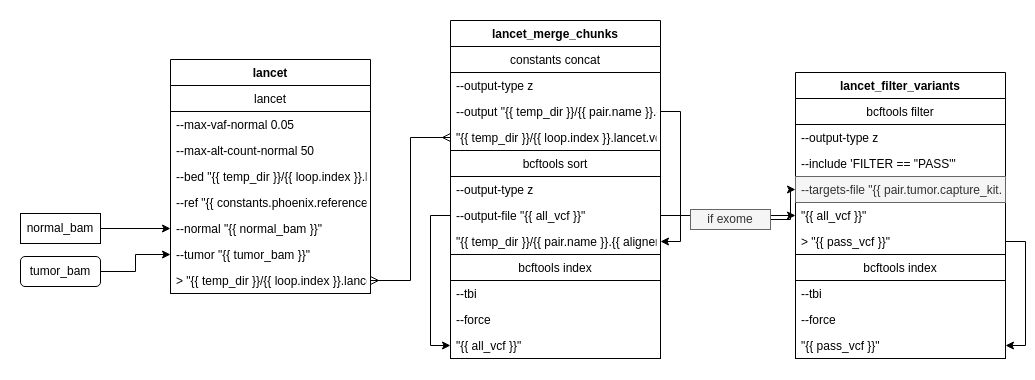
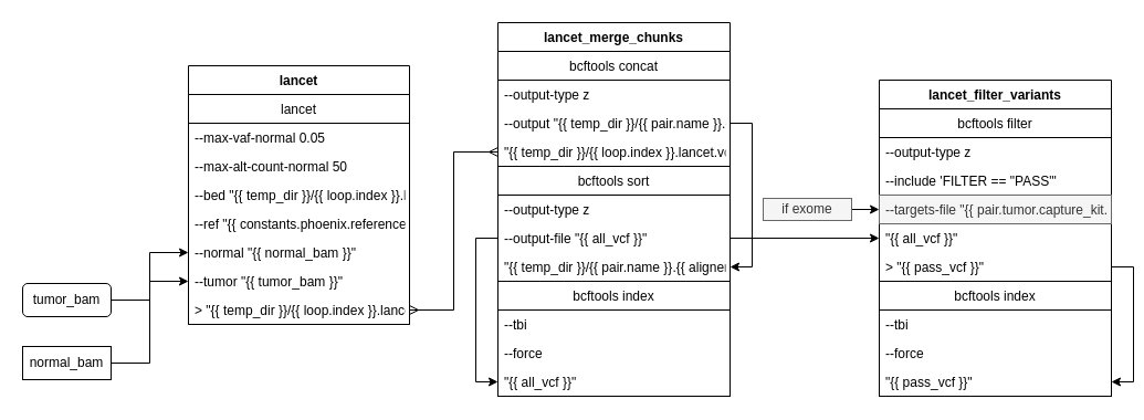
  <mxCell id="0" />
  <mxCell id="1" parent="0" />
  <mxCell id="2" style="edgeStyle=orthogonalEdgeStyle;rounded=0;orthogonalLoop=1;jettySize=auto;html=1;exitX=1;exitY=0.5;exitDx=0;exitDy=0;entryX=0;entryY=0.5;entryDx=0;entryDy=0;" edge="1" parent="1" source="3" target="12"><mxGeometry relative="1" as="geometry" /></mxCell>
- <mxCell id="3" value="normal_bam" style="whiteSpace=wrap;html=1;" vertex="1" parent="1"><mxGeometry x="20" y="213" width="80" height="30" as="geometry" /></mxCell>
+ <mxCell id="3" value="normal_bam" style="whiteSpace=wrap;html=1;" vertex="1" parent="1"><mxGeometry x="20" y="313" width="80" height="30" as="geometry" /></mxCell>
  <mxCell id="4" style="edgeStyle=orthogonalEdgeStyle;rounded=0;orthogonalLoop=1;jettySize=auto;html=1;exitX=1;exitY=0.5;exitDx=0;exitDy=0;entryX=0;entryY=0.5;entryDx=0;entryDy=0;" edge="1" parent="1" source="5" target="13"><mxGeometry relative="1" as="geometry" /></mxCell>
  <mxCell id="5" value="tumor_bam" style="whiteSpace=wrap;html=1;rounded=1;" vertex="1" parent="1"><mxGeometry x="20" y="256" width="80" height="30" as="geometry" /></mxCell>
  <mxCell id="6" value="lancet" style="swimlane;fontStyle=1;childLayout=stackLayout;horizontal=1;startSize=26;fillColor=none;horizontalStack=0;resizeParent=1;resizeParentMax=0;resizeLast=0;collapsible=1;marginBottom=0;direction=east;" vertex="1" parent="1"><mxGeometry x="170" y="59" width="200" height="234" as="geometry"><mxRectangle x="270" y="344" width="90" height="26" as="alternateBounds" /></mxGeometry></mxCell>
  <mxCell id="7" value="lancet" style="swimlane;fontStyle=0;childLayout=stackLayout;horizontal=1;startSize=26;fillColor=none;horizontalStack=0;resizeParent=1;resizeParentMax=0;resizeLast=0;collapsible=1;marginBottom=0;" vertex="1" parent="6"><mxGeometry y="26" width="200" height="208" as="geometry" /></mxCell>
  <mxCell id="8" value="--max-vaf-normal 0.05" style="text;strokeColor=none;fillColor=none;align=left;verticalAlign=top;spacingLeft=4;spacingRight=4;overflow=hidden;rotatable=0;points=[[0,0.5],[1,0.5]];portConstraint=eastwest;" vertex="1" parent="7"><mxGeometry y="26" width="200" height="26" as="geometry" /></mxCell>
  <mxCell id="9" value="--max-alt-count-normal 50" style="text;strokeColor=none;fillColor=none;align=left;verticalAlign=top;spacingLeft=4;spacingRight=4;overflow=hidden;rotatable=0;points=[[0,0.5],[1,0.5]];portConstraint=eastwest;" vertex="1" parent="7"><mxGeometry y="52" width="200" height="26" as="geometry" /></mxCell>
  <mxCell id="10" value="--bed &quot;{{ temp_dir }}/{{ loop.index }}.bed&quot;" style="text;align=left;verticalAlign=top;spacingLeft=4;spacingRight=4;overflow=hidden;rotatable=0;points=[[0,0.5],[1,0.5]];portConstraint=eastwest;" vertex="1" parent="7"><mxGeometry y="78" width="200" height="26" as="geometry" /></mxCell>
  <mxCell id="11" value="--ref &quot;{{ constants.phoenix.reference_fasta }}&quot;" style="text;strokeColor=none;fillColor=none;align=left;verticalAlign=top;spacingLeft=4;spacingRight=4;overflow=hidden;rotatable=0;points=[[0,0.5],[1,0.5]];portConstraint=eastwest;" vertex="1" parent="7"><mxGeometry y="104" width="200" height="26" as="geometry" /></mxCell>
  <mxCell id="12" value="--normal &quot;{{ normal_bam }}&quot;" style="text;strokeColor=none;fillColor=none;align=left;verticalAlign=top;spacingLeft=4;spacingRight=4;overflow=hidden;rotatable=0;points=[[0,0.5],[1,0.5]];portConstraint=eastwest;" vertex="1" parent="7"><mxGeometry y="130" width="200" height="26" as="geometry" /></mxCell>
  <mxCell id="13" value="--tumor &quot;{{ tumor_bam }}&quot;" style="text;strokeColor=none;fillColor=none;align=left;verticalAlign=top;spacingLeft=4;spacingRight=4;overflow=hidden;rotatable=0;points=[[0,0.5],[1,0.5]];portConstraint=eastwest;" vertex="1" parent="7"><mxGeometry y="156" width="200" height="26" as="geometry" /></mxCell>
  <mxCell id="14" value="&gt; &quot;{{ temp_dir }}/{{ loop.index }}.lancet-uns.vcf&quot;" style="text;strokeColor=none;fillColor=none;align=left;verticalAlign=top;spacingLeft=4;spacingRight=4;overflow=hidden;rotatable=0;points=[[0,0.5],[1,0.5]];portConstraint=eastwest;" vertex="1" parent="7"><mxGeometry y="182" width="200" height="26" as="geometry" /></mxCell>
  <mxCell id="15" value="lancet_merge_chunks" style="swimlane;fontStyle=1;childLayout=stackLayout;horizontal=1;startSize=26;fillColor=none;horizontalStack=0;resizeParent=1;resizeParentMax=0;resizeLast=0;collapsible=1;marginBottom=0;direction=east;" vertex="1" parent="1"><mxGeometry x="450" y="20" width="210" height="338" as="geometry"><mxRectangle x="270" y="344" width="90" height="26" as="alternateBounds" /></mxGeometry></mxCell>
- <mxCell id="16" value="constants concat" style="swimlane;fontStyle=0;childLayout=stackLayout;horizontal=1;startSize=26;horizontalStack=0;resizeParent=1;resizeParentMax=0;resizeLast=0;collapsible=1;marginBottom=0;" vertex="1" parent="15"><mxGeometry y="26" width="210" height="312" as="geometry" /></mxCell>
+ <mxCell id="16" value="bcftools concat" style="swimlane;fontStyle=0;childLayout=stackLayout;horizontal=1;startSize=26;horizontalStack=0;resizeParent=1;resizeParentMax=0;resizeLast=0;collapsible=1;marginBottom=0;" vertex="1" parent="15"><mxGeometry y="26" width="210" height="312" as="geometry" /></mxCell>
  <mxCell id="17" value="--output-type z" style="text;strokeColor=none;fillColor=none;align=left;verticalAlign=top;spacingLeft=4;spacingRight=4;overflow=hidden;rotatable=0;points=[[0,0.5],[1,0.5]];portConstraint=eastwest;" vertex="1" parent="16"><mxGeometry y="26" width="210" height="26" as="geometry" /></mxCell>
  <mxCell id="18" style="edgeStyle=orthogonalEdgeStyle;rounded=0;orthogonalLoop=1;jettySize=auto;html=1;exitX=1;exitY=0.5;exitDx=0;exitDy=0;entryX=1;entryY=0.5;entryDx=0;entryDy=0;startArrow=none;startFill=0;endArrow=classic;endFill=1;" edge="1" parent="16" source="19" target="25"><mxGeometry relative="1" as="geometry"><Array as="points"><mxPoint x="230" y="65" /><mxPoint x="230" y="195" /></Array></mxGeometry></mxCell>
  <mxCell id="19" value="--output &quot;{{ temp_dir }}/{{ pair.name }}.{{ aligner }}.lancet.all.uns.vcf.gz&quot;" style="text;strokeColor=none;fillColor=none;align=left;verticalAlign=top;spacingLeft=4;spacingRight=4;overflow=hidden;rotatable=0;points=[[0,0.5],[1,0.5]];portConstraint=eastwest;" vertex="1" parent="16"><mxGeometry y="52" width="210" height="26" as="geometry" /></mxCell>
  <mxCell id="20" value="&quot;{{ temp_dir }}/{{ loop.index }}.lancet.vcf&quot;" style="text;strokeColor=none;fillColor=none;align=left;verticalAlign=top;spacingLeft=4;spacingRight=4;overflow=hidden;rotatable=0;points=[[0,0.5],[1,0.5]];portConstraint=eastwest;" vertex="1" parent="16"><mxGeometry y="78" width="210" height="26" as="geometry" /></mxCell>
  <mxCell id="21" value="bcftools sort" style="swimlane;fontStyle=0;childLayout=stackLayout;horizontal=1;startSize=26;fillColor=none;horizontalStack=0;resizeParent=1;resizeParentMax=0;resizeLast=0;collapsible=1;marginBottom=0;" vertex="1" parent="16"><mxGeometry y="104" width="210" height="208" as="geometry" /></mxCell>
  <mxCell id="22" value="--output-type z" style="text;strokeColor=none;fillColor=none;align=left;verticalAlign=top;spacingLeft=4;spacingRight=4;overflow=hidden;rotatable=0;points=[[0,0.5],[1,0.5]];portConstraint=eastwest;" vertex="1" parent="21"><mxGeometry y="26" width="210" height="26" as="geometry" /></mxCell>
  <mxCell id="23" style="edgeStyle=orthogonalEdgeStyle;rounded=0;orthogonalLoop=1;jettySize=auto;html=1;exitX=0;exitY=0.5;exitDx=0;exitDy=0;entryX=0;entryY=0.5;entryDx=0;entryDy=0;startArrow=none;startFill=0;endArrow=classic;endFill=1;" edge="1" parent="21" source="24" target="29"><mxGeometry relative="1" as="geometry" /></mxCell>
  <mxCell id="24" value="--output-file &quot;{{ all_vcf }}&quot;" style="text;strokeColor=none;fillColor=none;align=left;verticalAlign=top;spacingLeft=4;spacingRight=4;overflow=hidden;rotatable=0;points=[[0,0.5],[1,0.5]];portConstraint=eastwest;" vertex="1" parent="21"><mxGeometry y="52" width="210" height="26" as="geometry" /></mxCell>
  <mxCell id="25" value="&quot;{{ temp_dir }}/{{ pair.name }}.{{ aligner }}.lancet.all.uns.vcf.gz&quot;" style="text;strokeColor=none;fillColor=none;align=left;verticalAlign=top;spacingLeft=4;spacingRight=4;overflow=hidden;rotatable=0;points=[[0,0.5],[1,0.5]];portConstraint=eastwest;" vertex="1" parent="21"><mxGeometry y="78" width="210" height="26" as="geometry" /></mxCell>
  <mxCell id="26" value="bcftools index" style="swimlane;fontStyle=0;childLayout=stackLayout;horizontal=1;startSize=26;fillColor=none;horizontalStack=0;resizeParent=1;resizeParentMax=0;resizeLast=0;collapsible=1;marginBottom=0;" vertex="1" parent="21"><mxGeometry y="104" width="210" height="104" as="geometry" /></mxCell>
  <mxCell id="27" value="--tbi" style="text;strokeColor=none;fillColor=none;align=left;verticalAlign=top;spacingLeft=4;spacingRight=4;overflow=hidden;rotatable=0;points=[[0,0.5],[1,0.5]];portConstraint=eastwest;" vertex="1" parent="26"><mxGeometry y="26" width="210" height="26" as="geometry" /></mxCell>
  <mxCell id="28" value="--force" style="text;strokeColor=none;fillColor=none;align=left;verticalAlign=top;spacingLeft=4;spacingRight=4;overflow=hidden;rotatable=0;points=[[0,0.5],[1,0.5]];portConstraint=eastwest;" vertex="1" parent="26"><mxGeometry y="52" width="210" height="26" as="geometry" /></mxCell>
  <mxCell id="29" value="&quot;{{ all_vcf }}&quot;" style="text;strokeColor=none;fillColor=none;align=left;verticalAlign=top;spacingLeft=4;spacingRight=4;overflow=hidden;rotatable=0;points=[[0,0.5],[1,0.5]];portConstraint=eastwest;" vertex="1" parent="26"><mxGeometry y="78" width="210" height="26" as="geometry" /></mxCell>
  <mxCell id="30" value="lancet_filter_variants" style="swimlane;fontStyle=1;childLayout=stackLayout;horizontal=1;startSize=26;fillColor=none;horizontalStack=0;resizeParent=1;resizeParentMax=0;resizeLast=0;collapsible=1;marginBottom=0;direction=east;" vertex="1" parent="1"><mxGeometry x="795" y="72" width="210" height="286" as="geometry"><mxRectangle x="270" y="344" width="90" height="26" as="alternateBounds" /></mxGeometry></mxCell>
  <mxCell id="31" value="bcftools filter" style="swimlane;fontStyle=0;childLayout=stackLayout;horizontal=1;startSize=26;fillColor=none;horizontalStack=0;resizeParent=1;resizeParentMax=0;resizeLast=0;collapsible=1;marginBottom=0;" vertex="1" parent="30"><mxGeometry y="26" width="210" height="260" as="geometry" /></mxCell>
  <mxCell id="32" value="--output-type z" style="text;strokeColor=none;fillColor=none;align=left;verticalAlign=top;spacingLeft=4;spacingRight=4;overflow=hidden;rotatable=0;points=[[0,0.5],[1,0.5]];portConstraint=eastwest;" vertex="1" parent="31"><mxGeometry y="26" width="210" height="26" as="geometry" /></mxCell>
  <mxCell id="33" value="--include 'FILTER == &quot;PASS&quot;'" style="text;strokeColor=none;fillColor=none;align=left;verticalAlign=top;spacingLeft=4;spacingRight=4;overflow=hidden;rotatable=0;points=[[0,0.5],[1,0.5]];portConstraint=eastwest;" vertex="1" parent="31"><mxGeometry y="52" width="210" height="26" as="geometry" /></mxCell>
  <mxCell id="34" value="--targets-file &quot;{{ pair.tumor.capture_kit.extended_bed }}&quot;" style="text;fillColor=#f5f5f5;align=left;verticalAlign=top;spacingLeft=4;spacingRight=4;overflow=hidden;rotatable=0;points=[[0,0.5],[1,0.5]];portConstraint=eastwest;fontColor=#333333;strokeColor=#666666;" vertex="1" parent="31"><mxGeometry y="78" width="210" height="26" as="geometry" /></mxCell>
  <mxCell id="35" value="&quot;{{ all_vcf }}&quot;" style="text;strokeColor=none;fillColor=none;align=left;verticalAlign=top;spacingLeft=4;spacingRight=4;overflow=hidden;rotatable=0;points=[[0,0.5],[1,0.5]];portConstraint=eastwest;" vertex="1" parent="31"><mxGeometry y="104" width="210" height="26" as="geometry" /></mxCell>
  <mxCell id="36" style="edgeStyle=orthogonalEdgeStyle;rounded=0;orthogonalLoop=1;jettySize=auto;html=1;exitX=1;exitY=0.5;exitDx=0;exitDy=0;entryX=1;entryY=0.5;entryDx=0;entryDy=0;startArrow=none;startFill=0;endArrow=classic;endFill=1;" edge="1" parent="31" source="37" target="41"><mxGeometry relative="1" as="geometry" /></mxCell>
  <mxCell id="37" value="&gt; &quot;{{ pass_vcf }}&quot;" style="text;strokeColor=none;fillColor=none;align=left;verticalAlign=top;spacingLeft=4;spacingRight=4;overflow=hidden;rotatable=0;points=[[0,0.5],[1,0.5]];portConstraint=eastwest;" vertex="1" parent="31"><mxGeometry y="130" width="210" height="26" as="geometry" /></mxCell>
  <mxCell id="38" value="bcftools index" style="swimlane;fontStyle=0;childLayout=stackLayout;horizontal=1;startSize=26;fillColor=none;horizontalStack=0;resizeParent=1;resizeParentMax=0;resizeLast=0;collapsible=1;marginBottom=0;" vertex="1" parent="31"><mxGeometry y="156" width="210" height="104" as="geometry" /></mxCell>
  <mxCell id="39" value="--tbi" style="text;strokeColor=none;fillColor=none;align=left;verticalAlign=top;spacingLeft=4;spacingRight=4;overflow=hidden;rotatable=0;points=[[0,0.5],[1,0.5]];portConstraint=eastwest;" vertex="1" parent="38"><mxGeometry y="26" width="210" height="26" as="geometry" /></mxCell>
  <mxCell id="40" value="--force" style="text;strokeColor=none;fillColor=none;align=left;verticalAlign=top;spacingLeft=4;spacingRight=4;overflow=hidden;rotatable=0;points=[[0,0.5],[1,0.5]];portConstraint=eastwest;" vertex="1" parent="38"><mxGeometry y="52" width="210" height="26" as="geometry" /></mxCell>
  <mxCell id="41" value="&quot;{{ pass_vcf }}&quot;" style="text;strokeColor=none;fillColor=none;align=left;verticalAlign=top;spacingLeft=4;spacingRight=4;overflow=hidden;rotatable=0;points=[[0,0.5],[1,0.5]];portConstraint=eastwest;" vertex="1" parent="38"><mxGeometry y="78" width="210" height="26" as="geometry" /></mxCell>
  <mxCell id="42" style="edgeStyle=orthogonalEdgeStyle;rounded=0;orthogonalLoop=1;jettySize=auto;html=1;exitX=1;exitY=0.5;exitDx=0;exitDy=0;entryX=0;entryY=0.5;entryDx=0;entryDy=0;startArrow=none;startFill=0;endArrow=classic;endFill=1;" edge="1" parent="1" source="24" target="35"><mxGeometry relative="1" as="geometry" /></mxCell>
  <mxCell id="43" style="edgeStyle=orthogonalEdgeStyle;rounded=0;orthogonalLoop=1;jettySize=auto;html=1;exitX=1;exitY=0.5;exitDx=0;exitDy=0;" edge="1" parent="1" source="44" target="34"><mxGeometry relative="1" as="geometry" /></mxCell>
- <mxCell id="44" value="if exome" style="text;html=1;strokeColor=#666666;fillColor=#f5f5f5;align=center;verticalAlign=middle;whiteSpace=wrap;rounded=0;fontColor=#333333;" vertex="1" parent="1"><mxGeometry x="690" y="209" width="80" height="20" as="geometry" /></mxCell>
+ <mxCell id="44" value="if exome" style="text;html=1;strokeColor=#666666;fillColor=#f5f5f5;align=center;verticalAlign=middle;whiteSpace=wrap;rounded=0;fontColor=#333333;" vertex="1" parent="1"><mxGeometry x="690" y="179" width="80" height="20" as="geometry" /></mxCell>
  <mxCell id="45" style="edgeStyle=orthogonalEdgeStyle;rounded=0;orthogonalLoop=1;jettySize=auto;html=1;exitX=1;exitY=0.5;exitDx=0;exitDy=0;entryX=0;entryY=0.5;entryDx=0;entryDy=0;endArrow=ERmany;endFill=0;startArrow=ERmany;startFill=0;" edge="1" parent="1" source="14" target="20"><mxGeometry relative="1" as="geometry" /></mxCell>
